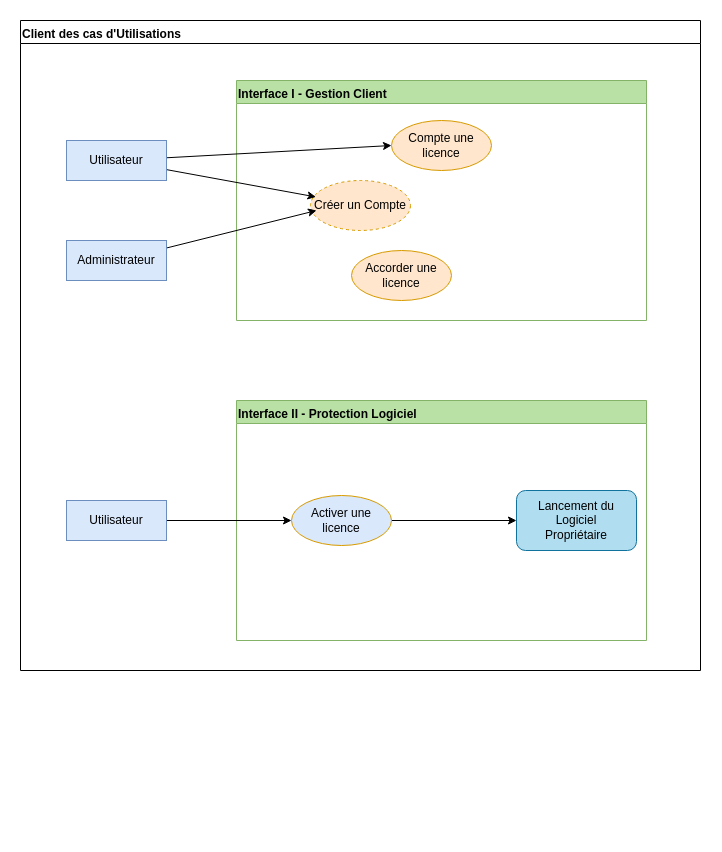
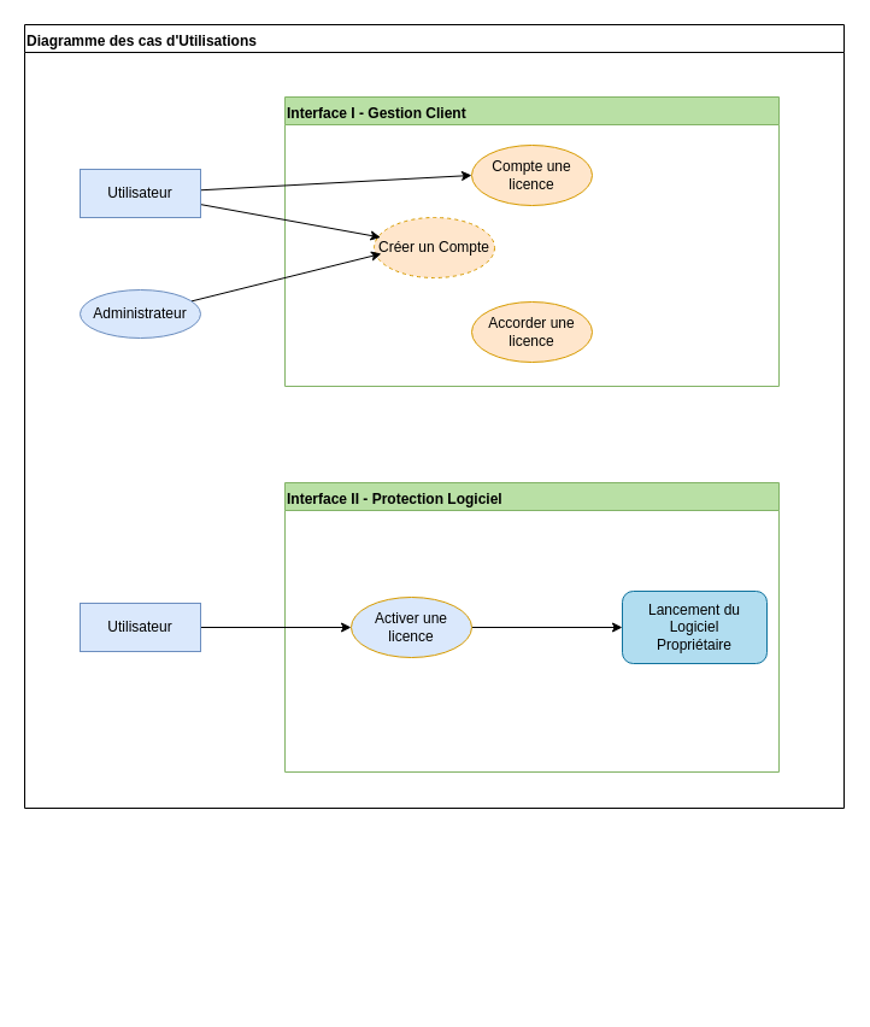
  <mxCell id="0" />
  <mxCell id="1" parent="0" />
  <mxCell id="2" value="" style="group" vertex="1" connectable="0" parent="1"><mxGeometry x="20" y="20" width="680" height="810" as="geometry" /></mxCell>
- <mxCell id="3" value="Client des cas d'Utilisations " style="swimlane;pointerEvents=0;verticalAlign=top;startSize=23;align=left;rounded=0;" vertex="1" parent="2"><mxGeometry width="680" height="650" as="geometry" /></mxCell>
+ <mxCell id="3" value="Diagramme des cas d'Utilisations " style="swimlane;pointerEvents=0;verticalAlign=top;startSize=23;align=left;rounded=0;" vertex="1" parent="2"><mxGeometry width="680" height="650" as="geometry" /></mxCell>
  <mxCell id="4" value="" style="group" vertex="1" connectable="0" parent="3"><mxGeometry x="216" y="380" width="410" height="240" as="geometry" /></mxCell>
  <mxCell id="5" value="Interface II - Protection Logiciel" style="swimlane;pointerEvents=0;verticalAlign=top;startSize=23;align=left;rounded=0;fillColor=#B9E0A5;strokeColor=#82B366;swimlaneFillColor=none;" vertex="1" parent="4"><mxGeometry width="410" height="240" as="geometry" /></mxCell>
  <mxCell id="6" style="edgeStyle=none;rounded=0;orthogonalLoop=1;jettySize=auto;html=1;entryX=0;entryY=0.5;entryDx=0;entryDy=0;fontSize=12;dashed=0;" edge="1" parent="5" source="7" target="8"><mxGeometry relative="1" as="geometry" /></mxCell>
  <mxCell id="7" value="Activer une licence" style="ellipse;whiteSpace=wrap;html=1;fontSize=12;strokeColor=#d79b00;fillColor=#dae8fc;" vertex="1" parent="5"><mxGeometry x="55" y="95" width="100" height="50" as="geometry" /></mxCell>
  <mxCell id="8" value="Lancement du Logiciel&lt;br&gt;Propriétaire" style="rounded=1;whiteSpace=wrap;html=1;fontSize=12;strokeColor=#10739e;fillColor=#b1ddf0;" vertex="1" parent="5"><mxGeometry x="280" y="90" width="120" height="60" as="geometry" /></mxCell>
  <mxCell id="9" value="" style="group" vertex="1" connectable="0" parent="3"><mxGeometry x="216" y="60" width="410" height="240" as="geometry" /></mxCell>
  <mxCell id="10" value="Interface I - Gestion Client" style="swimlane;pointerEvents=0;verticalAlign=top;startSize=23;align=left;rounded=0;fillColor=#B9E0A5;strokeColor=#82B366;swimlaneFillColor=none;" vertex="1" parent="9"><mxGeometry width="410" height="240" as="geometry" /></mxCell>
  <mxCell id="11" value="Créer un Compte" style="ellipse;whiteSpace=wrap;html=1;fontSize=12;strokeColor=#d79b00;fillColor=#ffe6cc;dashed=1;" vertex="1" parent="10"><mxGeometry x="74" y="100" width="100" height="50" as="geometry" /></mxCell>
  <mxCell id="12" value="Compte une licence" style="ellipse;whiteSpace=wrap;html=1;fontSize=12;strokeColor=#d79b00;fillColor=#ffe6cc;" vertex="1" parent="10"><mxGeometry x="155" y="40" width="100" height="50" as="geometry" /></mxCell>
- <mxCell id="13" value="Accorder une licence" style="ellipse;whiteSpace=wrap;html=1;fontSize=12;strokeColor=#d79b00;fillColor=#ffe6cc;" vertex="1" parent="10"><mxGeometry x="115" y="170" width="100" height="50" as="geometry" /></mxCell>
+ <mxCell id="13" value="Accorder une licence" style="ellipse;whiteSpace=wrap;html=1;fontSize=12;strokeColor=#d79b00;fillColor=#ffe6cc;" vertex="1" parent="10"><mxGeometry x="155" y="170" width="100" height="50" as="geometry" /></mxCell>
  <mxCell id="14" style="edgeStyle=none;rounded=0;orthogonalLoop=1;jettySize=auto;html=1;entryX=0.06;entryY=0.6;entryDx=0;entryDy=0;entryPerimeter=0;fontSize=12;" edge="1" parent="3" source="15" target="11"><mxGeometry relative="1" as="geometry" /></mxCell>
- <mxCell id="15" value="Administrateur" style="whiteSpace=wrap;html=1;shadow=0;fontSize=12;fillColor=#dae8fc;strokeColor=#6c8ebf;rounded=0;" vertex="1" parent="3"><mxGeometry x="46" y="220" width="100" height="40" as="geometry" /></mxCell>
+ <mxCell id="15" value="Administrateur" style="ellipse;whiteSpace=wrap;html=1;shadow=0;fontSize=12;fillColor=#dae8fc;strokeColor=#6c8ebf;" vertex="1" parent="3"><mxGeometry x="46" y="220" width="100" height="40" as="geometry" /></mxCell>
  <mxCell id="16" style="rounded=0;orthogonalLoop=1;jettySize=auto;html=1;entryX=0;entryY=0.5;entryDx=0;entryDy=0;fontSize=12;" edge="1" parent="3" source="18" target="12"><mxGeometry relative="1" as="geometry" /></mxCell>
  <mxCell id="17" style="edgeStyle=none;rounded=0;orthogonalLoop=1;jettySize=auto;html=1;entryX=0.054;entryY=0.329;entryDx=0;entryDy=0;entryPerimeter=0;fontSize=12;" edge="1" parent="3" source="18" target="11"><mxGeometry relative="1" as="geometry" /></mxCell>
  <mxCell id="18" value="Utilisateur" style="whiteSpace=wrap;html=1;shadow=0;fontSize=12;fillColor=#dae8fc;strokeColor=#6c8ebf;rounded=0;" vertex="1" parent="3"><mxGeometry x="46" y="120" width="100" height="40" as="geometry" /></mxCell>
  <mxCell id="19" style="edgeStyle=none;rounded=0;orthogonalLoop=1;jettySize=auto;html=1;entryX=0;entryY=0.5;entryDx=0;entryDy=0;fontSize=12;" edge="1" parent="3" source="20" target="7"><mxGeometry relative="1" as="geometry" /></mxCell>
  <mxCell id="20" value="Utilisateur" style="whiteSpace=wrap;html=1;shadow=0;fontSize=12;fillColor=#dae8fc;strokeColor=#6c8ebf;rounded=0;" vertex="1" parent="3"><mxGeometry x="46" y="480" width="100" height="40" as="geometry" /></mxCell>
